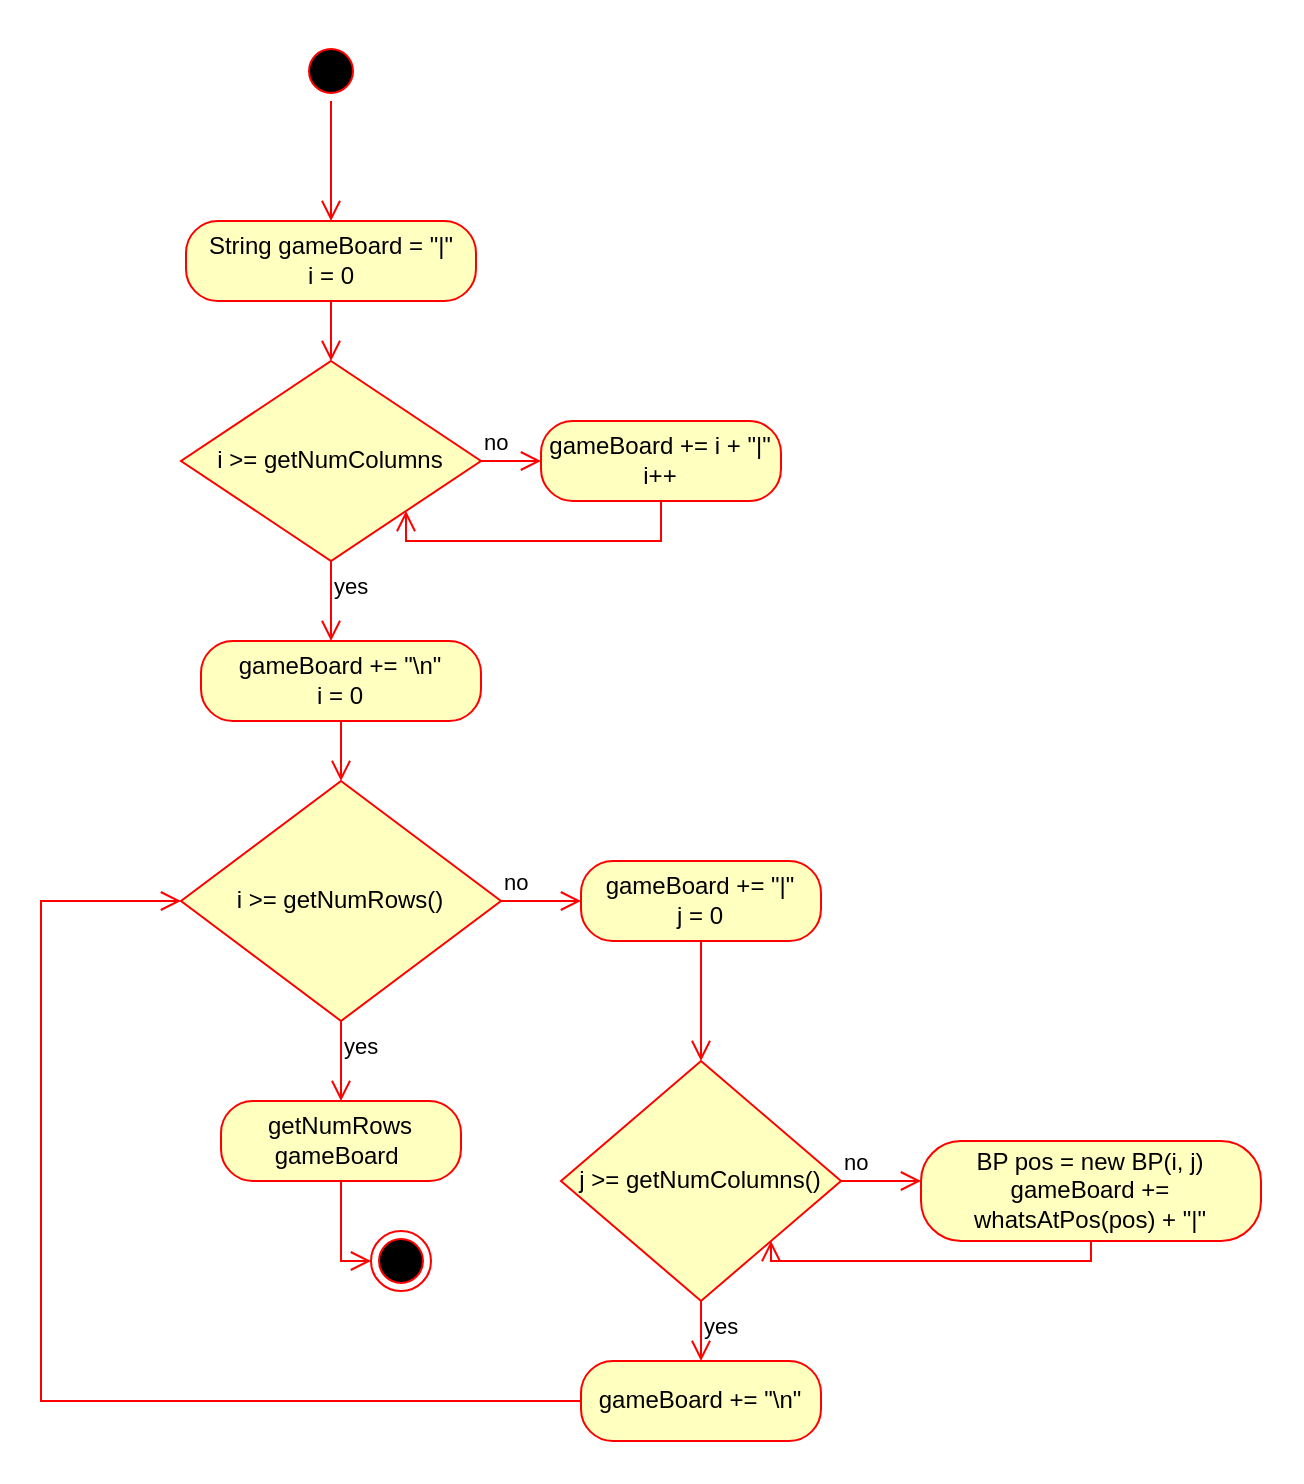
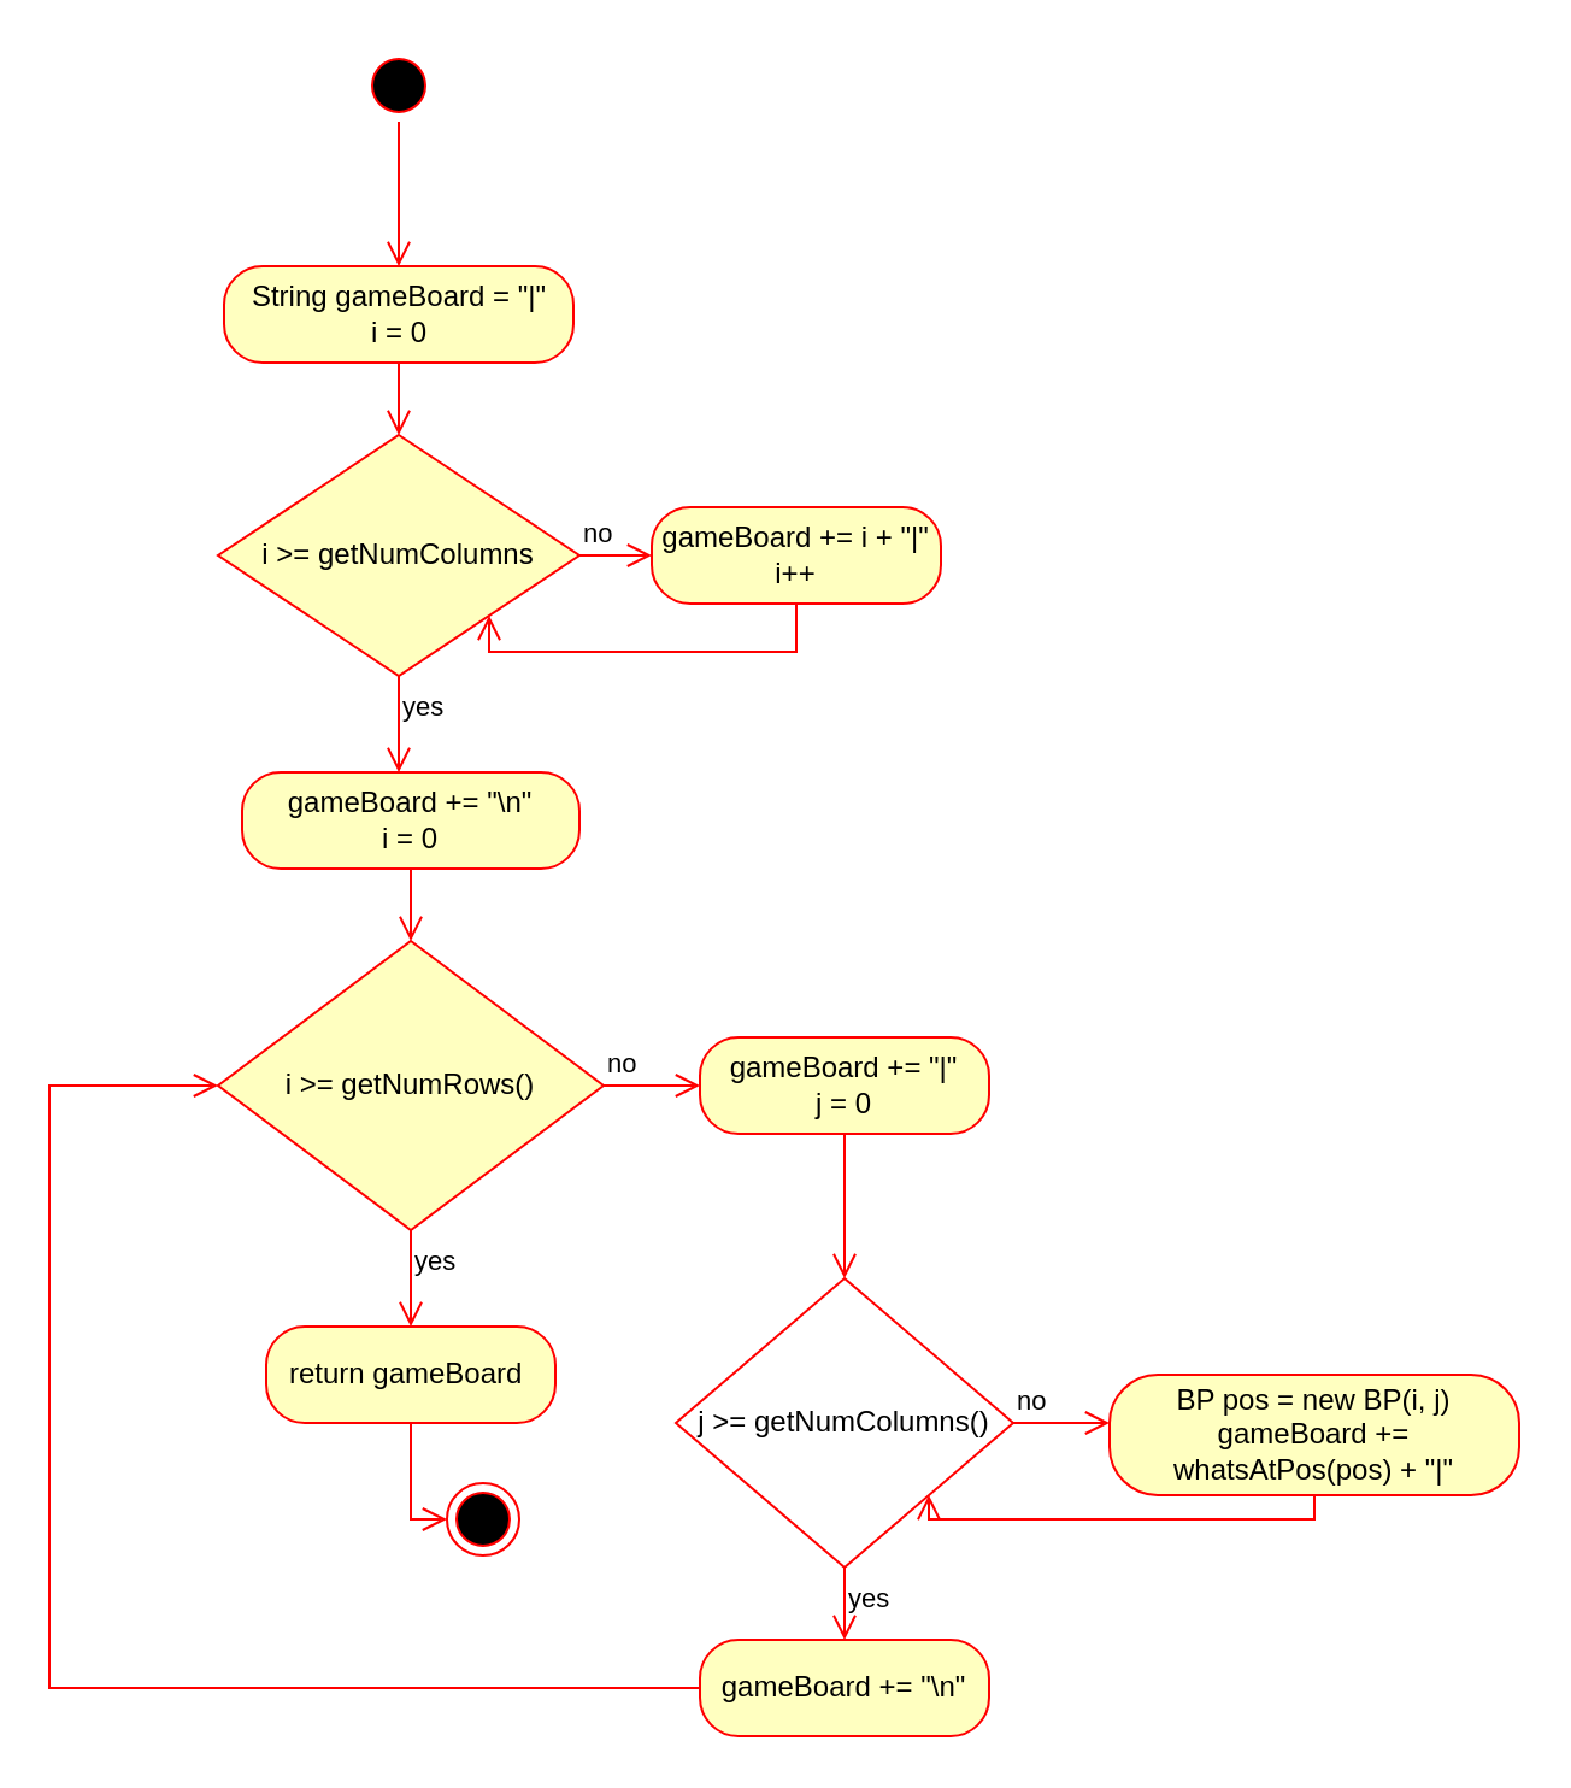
  <mxCell id="0" />
  <mxCell id="1" parent="0" />
  <mxCell id="2" value="" style="ellipse;html=1;shape=startState;fillColor=#000000;strokeColor=#ff0000;" vertex="1" parent="1"><mxGeometry x="150" y="20" width="30" height="30" as="geometry" /></mxCell>
  <mxCell id="3" value="" style="edgeStyle=orthogonalEdgeStyle;html=1;verticalAlign=bottom;endArrow=open;endSize=8;strokeColor=#ff0000;rounded=0;" edge="1" source="2" parent="1"><mxGeometry relative="1" as="geometry"><mxPoint x="165" y="110" as="targetPoint" /></mxGeometry></mxCell>
  <mxCell id="4" value="String gameBoard = &quot;|&quot;&lt;br&gt;i = 0" style="rounded=1;whiteSpace=wrap;html=1;arcSize=40;fontColor=#000000;fillColor=#ffffc0;strokeColor=#ff0000;" vertex="1" parent="1"><mxGeometry x="92.5" y="110" width="145" height="40" as="geometry" /></mxCell>
  <mxCell id="5" value="" style="edgeStyle=orthogonalEdgeStyle;html=1;verticalAlign=bottom;endArrow=open;endSize=8;strokeColor=#ff0000;rounded=0;" edge="1" source="4" parent="1"><mxGeometry relative="1" as="geometry"><mxPoint x="165" y="180" as="targetPoint" /></mxGeometry></mxCell>
  <mxCell id="6" value="i &amp;gt;= getNumColumns" style="rhombus;whiteSpace=wrap;html=1;fillColor=#ffffc0;strokeColor=#ff0000;" vertex="1" parent="1"><mxGeometry x="90" y="180" width="150" height="100" as="geometry" /></mxCell>
  <mxCell id="7" value="no" style="edgeStyle=orthogonalEdgeStyle;html=1;align=left;verticalAlign=bottom;endArrow=open;endSize=8;strokeColor=#ff0000;rounded=0;" edge="1" source="6" parent="1"><mxGeometry x="-1" relative="1" as="geometry"><mxPoint x="270" y="230" as="targetPoint" /></mxGeometry></mxCell>
  <mxCell id="8" value="yes" style="edgeStyle=orthogonalEdgeStyle;html=1;align=left;verticalAlign=top;endArrow=open;endSize=8;strokeColor=#ff0000;rounded=0;" edge="1" source="6" parent="1"><mxGeometry x="-1" relative="1" as="geometry"><mxPoint x="165" y="320" as="targetPoint" /></mxGeometry></mxCell>
  <mxCell id="9" value="gameBoard += i + &quot;|&quot;&lt;br&gt;i++" style="rounded=1;whiteSpace=wrap;html=1;arcSize=40;fontColor=#000000;fillColor=#ffffc0;strokeColor=#ff0000;" vertex="1" parent="1"><mxGeometry x="270" y="210" width="120" height="40" as="geometry" /></mxCell>
  <mxCell id="10" value="" style="edgeStyle=orthogonalEdgeStyle;html=1;verticalAlign=bottom;endArrow=open;endSize=8;strokeColor=#ff0000;rounded=0;entryX=1;entryY=1;entryDx=0;entryDy=0;" edge="1" source="9" parent="1" target="6"><mxGeometry relative="1" as="geometry"><mxPoint x="330" y="310" as="targetPoint" /><Array as="points"><mxPoint x="330" y="270" /><mxPoint x="203" y="270" /></Array></mxGeometry></mxCell>
  <mxCell id="11" value="gameBoard += &quot;\n&quot;&lt;br&gt;i = 0" style="rounded=1;whiteSpace=wrap;html=1;arcSize=40;fontColor=#000000;fillColor=#ffffc0;strokeColor=#ff0000;" vertex="1" parent="1"><mxGeometry x="100" y="320" width="140" height="40" as="geometry" /></mxCell>
  <mxCell id="12" value="" style="edgeStyle=orthogonalEdgeStyle;html=1;verticalAlign=bottom;endArrow=open;endSize=8;strokeColor=#ff0000;rounded=0;" edge="1" source="11" parent="1"><mxGeometry relative="1" as="geometry"><mxPoint x="170" y="390" as="targetPoint" /></mxGeometry></mxCell>
  <mxCell id="13" value="i &amp;gt;= getNumRows()" style="rhombus;whiteSpace=wrap;html=1;fillColor=#ffffc0;strokeColor=#ff0000;" vertex="1" parent="1"><mxGeometry x="90" y="390" width="160" height="120" as="geometry" /></mxCell>
  <mxCell id="14" value="no" style="edgeStyle=orthogonalEdgeStyle;html=1;align=left;verticalAlign=bottom;endArrow=open;endSize=8;strokeColor=#ff0000;rounded=0;" edge="1" source="13" parent="1"><mxGeometry x="-1" relative="1" as="geometry"><mxPoint x="290" y="450" as="targetPoint" /></mxGeometry></mxCell>
  <mxCell id="15" value="yes" style="edgeStyle=orthogonalEdgeStyle;html=1;align=left;verticalAlign=top;endArrow=open;endSize=8;strokeColor=#ff0000;rounded=0;" edge="1" source="13" parent="1"><mxGeometry x="-1" relative="1" as="geometry"><mxPoint x="170" y="550" as="targetPoint" /></mxGeometry></mxCell>
  <mxCell id="16" value="gameBoard += &quot;|&quot;&lt;br&gt;j = 0" style="rounded=1;whiteSpace=wrap;html=1;arcSize=40;fontColor=#000000;fillColor=#ffffc0;strokeColor=#ff0000;" vertex="1" parent="1"><mxGeometry x="290" y="430" width="120" height="40" as="geometry" /></mxCell>
  <mxCell id="17" value="" style="edgeStyle=orthogonalEdgeStyle;html=1;verticalAlign=bottom;endArrow=open;endSize=8;strokeColor=#ff0000;rounded=0;" edge="1" source="16" parent="1"><mxGeometry relative="1" as="geometry"><mxPoint x="350" y="530" as="targetPoint" /></mxGeometry></mxCell>
- <mxCell id="18" value="j &amp;gt;= getNumColumns()" style="rhombus;whiteSpace=wrap;html=1;fillColor=#ffffc0;strokeColor=#ff0000;" vertex="1" parent="1"><mxGeometry x="280" y="530" width="140" height="120" as="geometry" /></mxCell>
+ <mxCell id="18" value="j &amp;gt;= getNumColumns()" style="rhombus;whiteSpace=wrap;html=1;fillColor=#ffffff;strokeColor=#ff0000;" vertex="1" parent="1"><mxGeometry x="280" y="530" width="140" height="120" as="geometry" /></mxCell>
  <mxCell id="19" value="no" style="edgeStyle=orthogonalEdgeStyle;html=1;align=left;verticalAlign=bottom;endArrow=open;endSize=8;strokeColor=#ff0000;rounded=0;" edge="1" source="18" parent="1"><mxGeometry x="-1" relative="1" as="geometry"><mxPoint x="460" y="590" as="targetPoint" /></mxGeometry></mxCell>
  <mxCell id="20" value="yes" style="edgeStyle=orthogonalEdgeStyle;html=1;align=left;verticalAlign=top;endArrow=open;endSize=8;strokeColor=#ff0000;rounded=0;" edge="1" source="18" parent="1"><mxGeometry x="-1" relative="1" as="geometry"><mxPoint x="350" y="680" as="targetPoint" /></mxGeometry></mxCell>
  <mxCell id="21" value="BP pos = new BP(i, j)&lt;br&gt;gameBoard += whatsAtPos(pos) + &quot;|&quot;" style="rounded=1;whiteSpace=wrap;html=1;arcSize=40;fontColor=#000000;fillColor=#ffffc0;strokeColor=#ff0000;" vertex="1" parent="1"><mxGeometry x="460" y="570" width="170" height="50" as="geometry" /></mxCell>
  <mxCell id="22" value="" style="edgeStyle=orthogonalEdgeStyle;html=1;verticalAlign=bottom;endArrow=open;endSize=8;strokeColor=#ff0000;rounded=0;entryX=1;entryY=1;entryDx=0;entryDy=0;" edge="1" source="21" parent="1" target="18"><mxGeometry relative="1" as="geometry"><mxPoint x="520" y="670" as="targetPoint" /><Array as="points"><mxPoint x="545" y="630" /><mxPoint x="385" y="630" /></Array></mxGeometry></mxCell>
  <mxCell id="23" value="gameBoard += &quot;\n&quot;" style="rounded=1;whiteSpace=wrap;html=1;arcSize=40;fontColor=#000000;fillColor=#ffffc0;strokeColor=#ff0000;" vertex="1" parent="1"><mxGeometry x="290" y="680" width="120" height="40" as="geometry" /></mxCell>
  <mxCell id="24" value="" style="edgeStyle=orthogonalEdgeStyle;html=1;verticalAlign=bottom;endArrow=open;endSize=8;strokeColor=#ff0000;rounded=0;entryX=0;entryY=0.5;entryDx=0;entryDy=0;" edge="1" source="23" parent="1" target="13"><mxGeometry relative="1" as="geometry"><mxPoint x="350" y="780" as="targetPoint" /><Array as="points"><mxPoint x="20" y="700" /><mxPoint x="20" y="450" /></Array></mxGeometry></mxCell>
- <mxCell id="25" value="getNumRows gameBoard&amp;nbsp;" style="rounded=1;whiteSpace=wrap;html=1;arcSize=40;fontColor=#000000;fillColor=#ffffc0;strokeColor=#ff0000;" vertex="1" parent="1"><mxGeometry x="110" y="550" width="120" height="40" as="geometry" /></mxCell>
+ <mxCell id="25" value="return gameBoard&amp;nbsp;" style="rounded=1;whiteSpace=wrap;html=1;arcSize=40;fontColor=#000000;fillColor=#ffffc0;strokeColor=#ff0000;" vertex="1" parent="1"><mxGeometry x="110" y="550" width="120" height="40" as="geometry" /></mxCell>
  <mxCell id="26" value="" style="edgeStyle=orthogonalEdgeStyle;html=1;verticalAlign=bottom;endArrow=open;endSize=8;strokeColor=#ff0000;rounded=0;" edge="1" source="25" parent="1" target="27"><mxGeometry relative="1" as="geometry"><mxPoint x="200" y="630" as="targetPoint" /><Array as="points"><mxPoint x="170" y="610" /><mxPoint x="170" y="610" /></Array></mxGeometry></mxCell>
  <mxCell id="27" value="" style="ellipse;html=1;shape=endState;fillColor=#000000;strokeColor=#ff0000;" vertex="1" parent="1"><mxGeometry x="185" y="615" width="30" height="30" as="geometry" /></mxCell>
